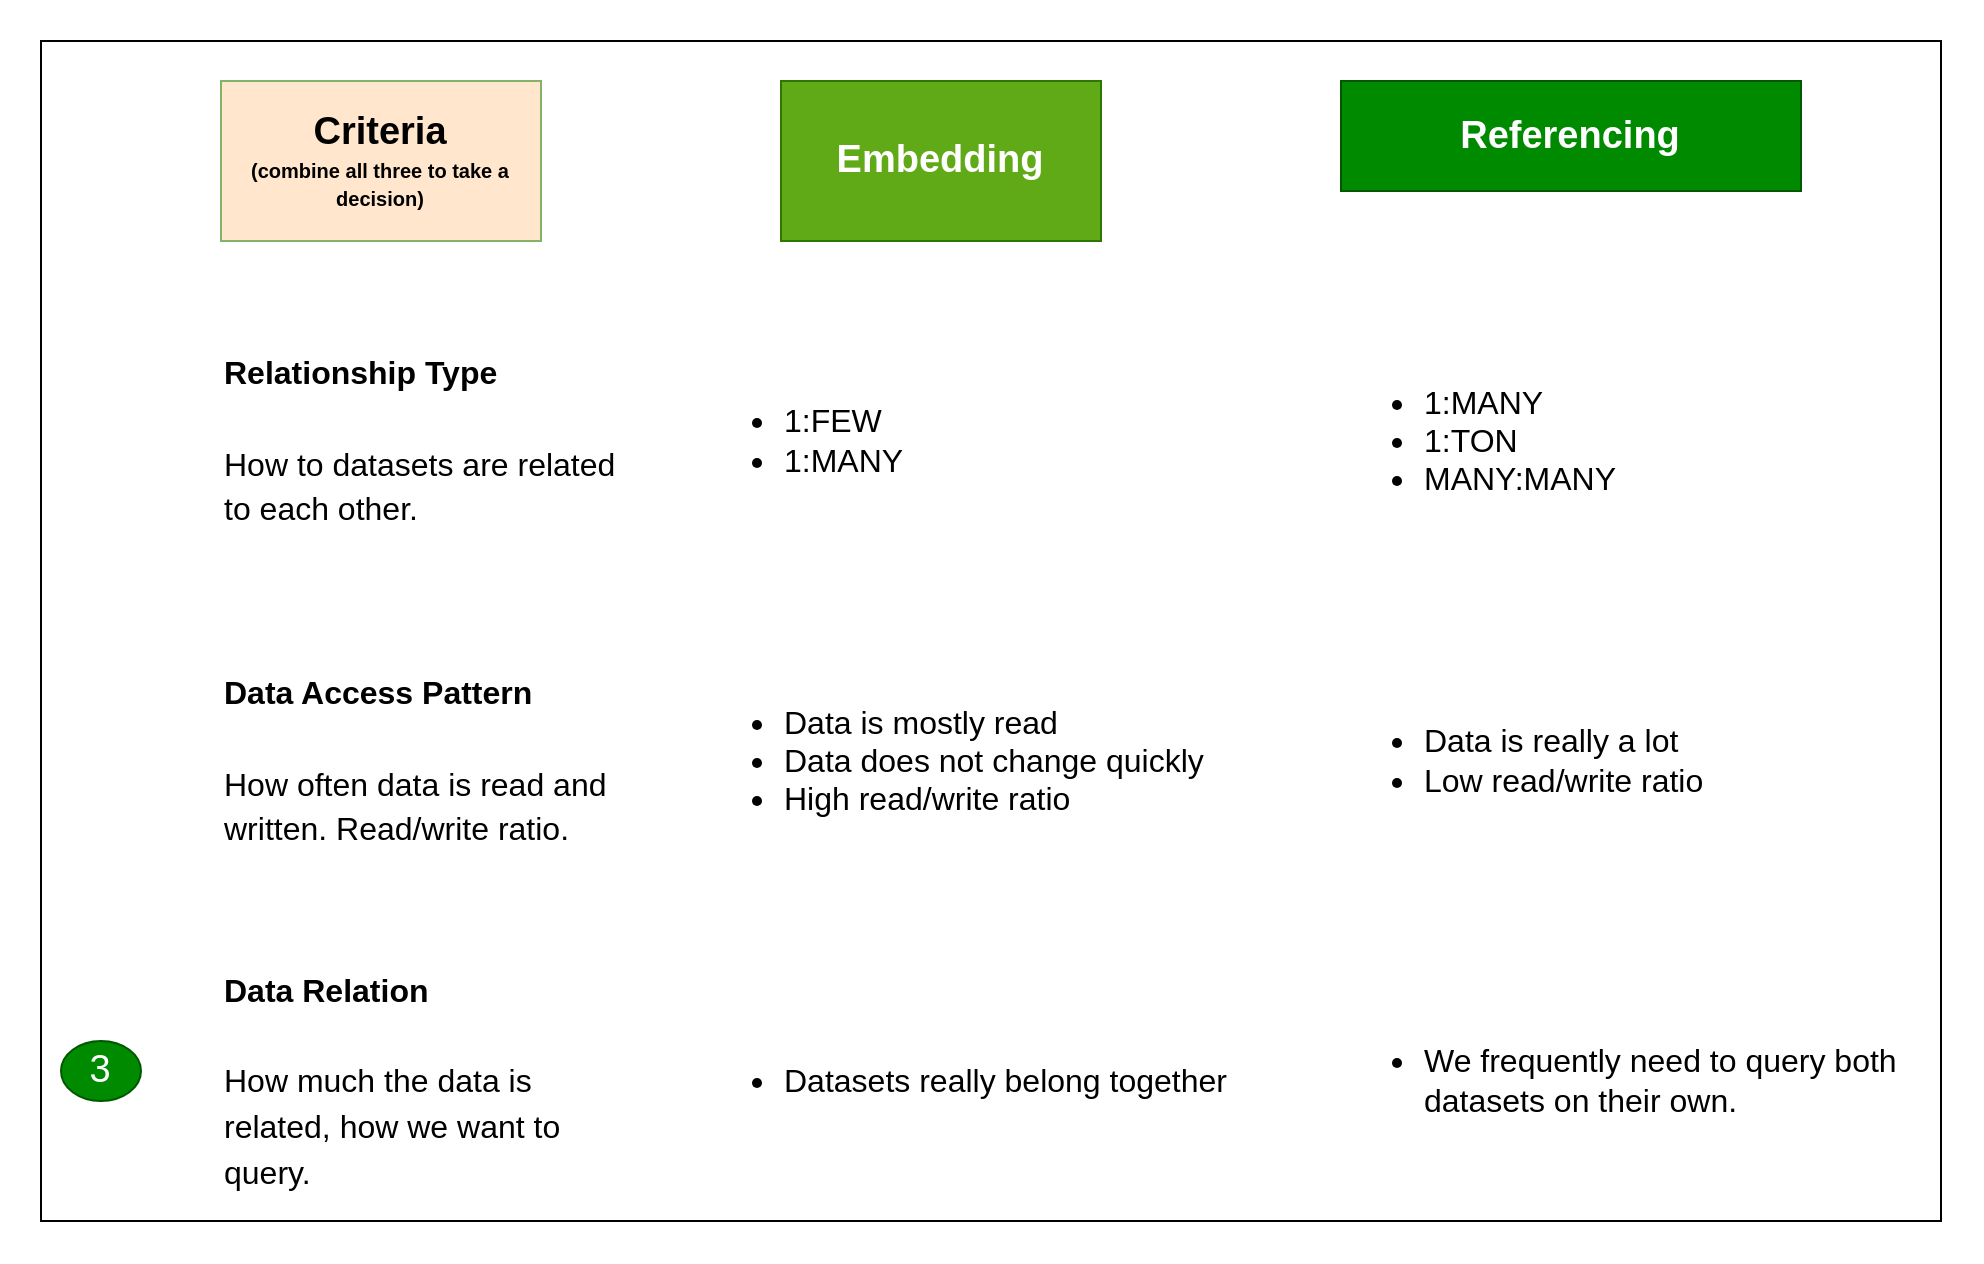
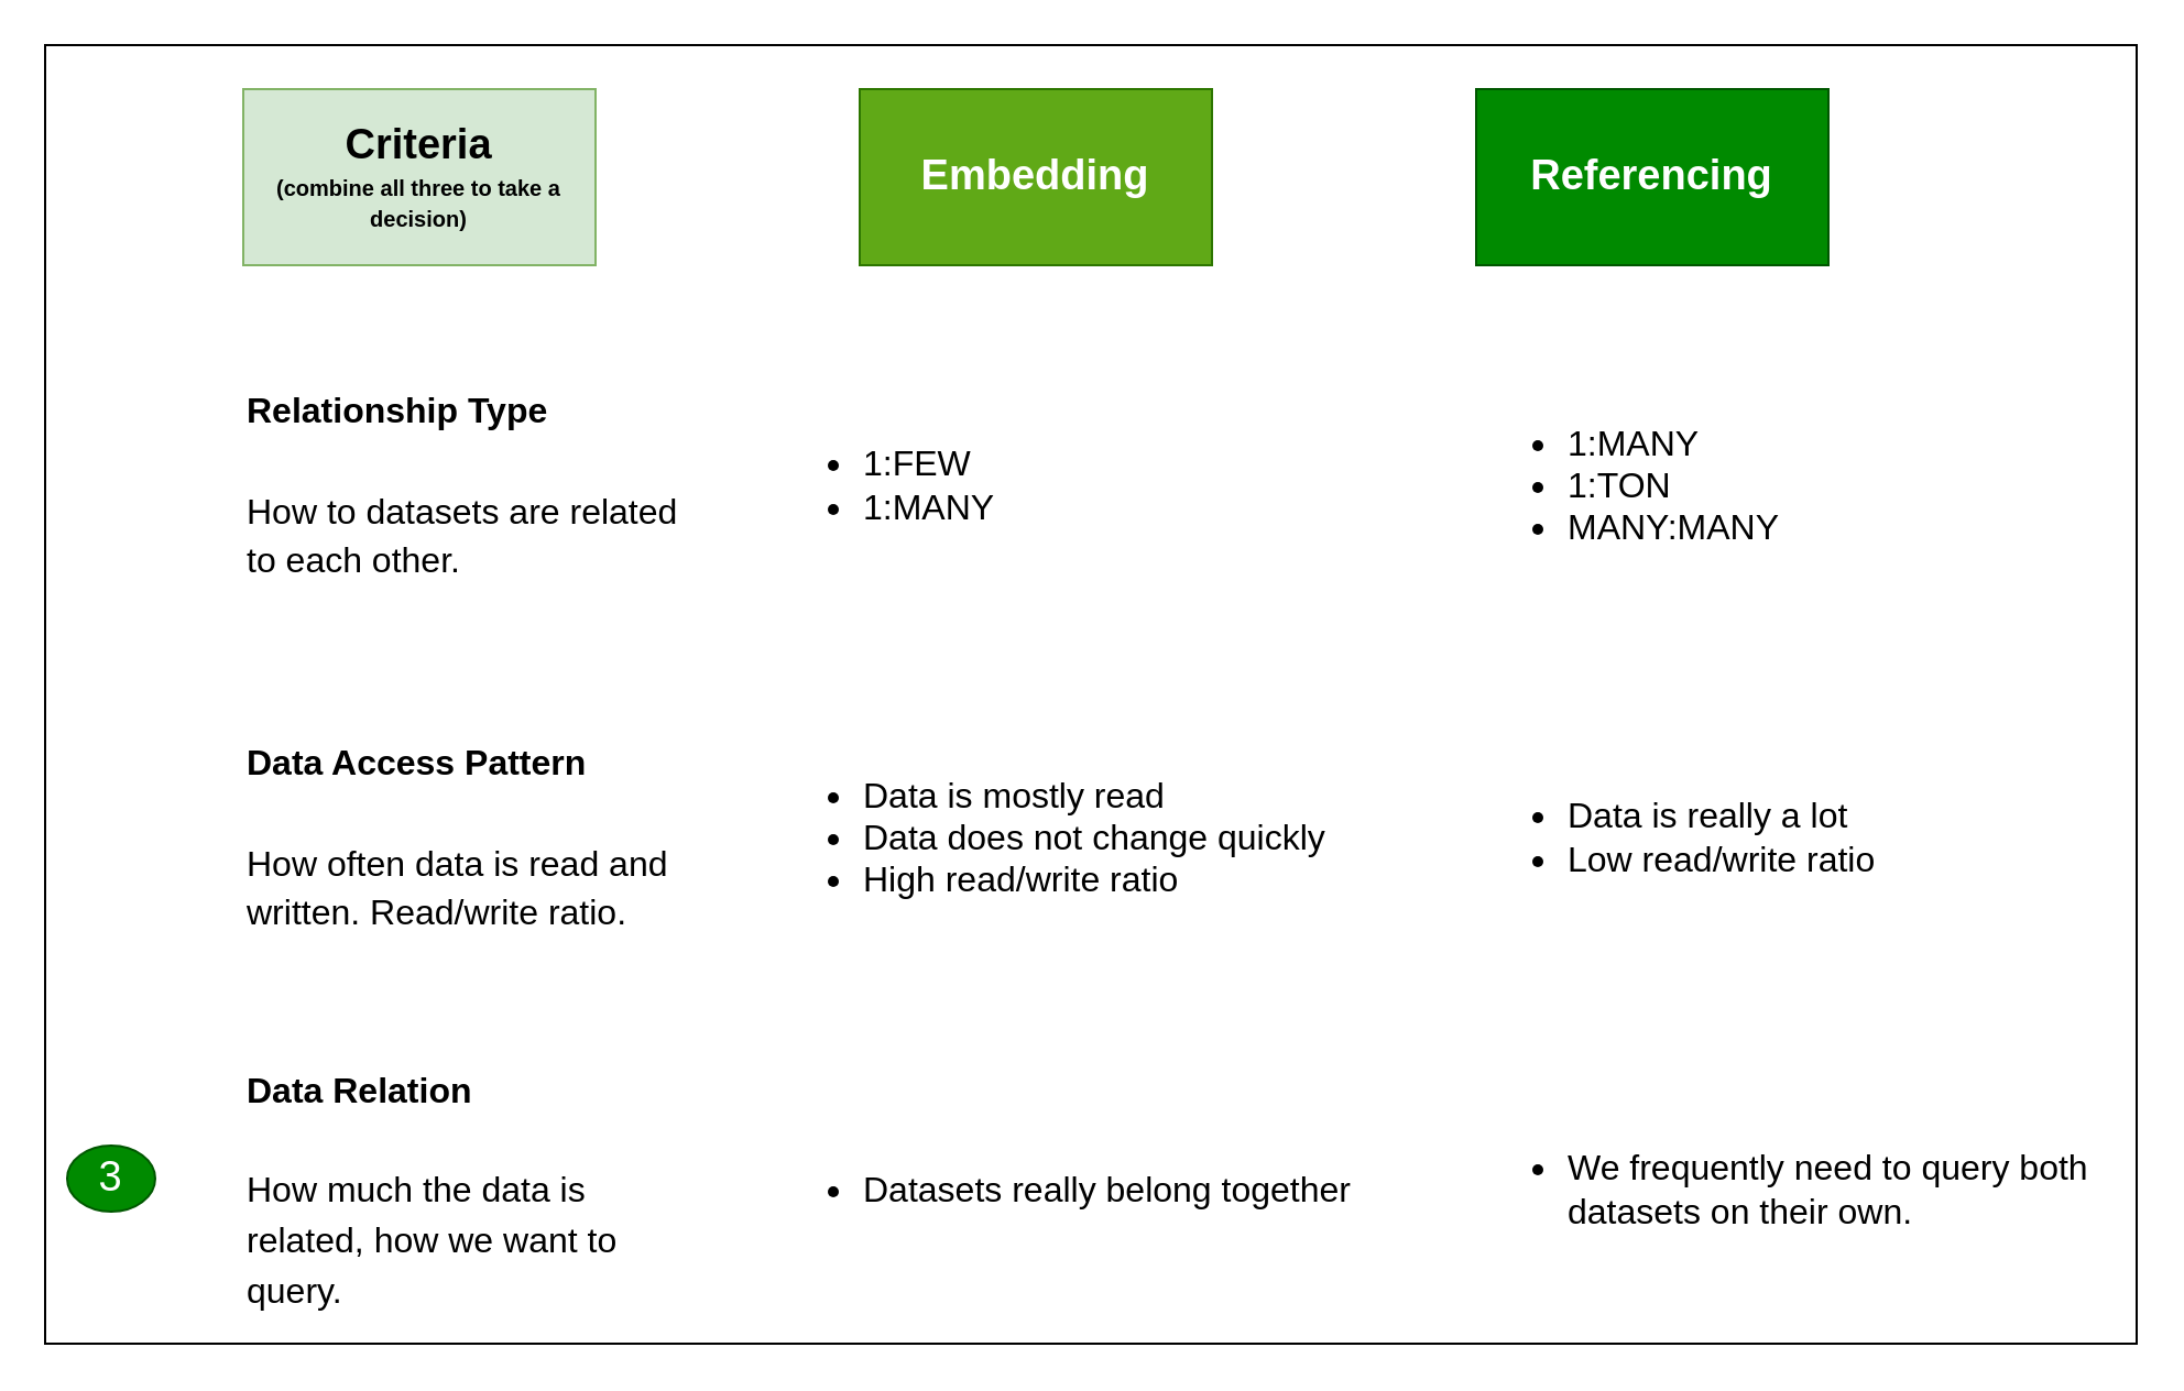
  <mxCell id="0" />
  <mxCell id="1" parent="0" />
  <mxCell id="2" value="" style="rounded=0;whiteSpace=wrap;html=1;labelBackgroundColor=#8F8F8F;fontSize=16;" vertex="1" parent="1"><mxGeometry x="20" y="20" width="950" height="590" as="geometry" /></mxCell>
- <mxCell id="3" value="&lt;font style=&quot;&quot;&gt;&lt;b style=&quot;&quot;&gt;&lt;font style=&quot;font-size: 19px;&quot;&gt;Criteria&lt;/font&gt;&lt;br&gt;&lt;span style=&quot;font-size: 10px;&quot;&gt;(combine all three to take a decision)&lt;/span&gt;&lt;br&gt;&lt;/b&gt;&lt;/font&gt;" style="rounded=0;whiteSpace=wrap;html=1;fillColor=#ffe6cc;strokeColor=#82b366;" vertex="1" parent="1"><mxGeometry x="110" y="40" width="160" height="80" as="geometry" /></mxCell>
+ <mxCell id="3" value="&lt;font style=&quot;&quot;&gt;&lt;b style=&quot;&quot;&gt;&lt;font style=&quot;font-size: 19px;&quot;&gt;Criteria&lt;/font&gt;&lt;br&gt;&lt;span style=&quot;font-size: 10px;&quot;&gt;(combine all three to take a decision)&lt;/span&gt;&lt;br&gt;&lt;/b&gt;&lt;/font&gt;" style="rounded=0;whiteSpace=wrap;html=1;fillColor=#d5e8d4;strokeColor=#82b366;" vertex="1" parent="1"><mxGeometry x="110" y="40" width="160" height="80" as="geometry" /></mxCell>
  <mxCell id="4" value="&lt;font style=&quot;font-size: 19px;&quot;&gt;&lt;b&gt;Embedding&lt;/b&gt;&lt;/font&gt;" style="rounded=0;whiteSpace=wrap;html=1;fillColor=#60a917;fontColor=#ffffff;strokeColor=#2D7600;" vertex="1" parent="1"><mxGeometry x="390" y="40" width="160" height="80" as="geometry" /></mxCell>
- <mxCell id="5" value="&lt;font style=&quot;font-size: 19px;&quot;&gt;&lt;b&gt;Referencing&lt;/b&gt;&lt;/font&gt;" style="rounded=0;whiteSpace=wrap;html=1;fillColor=#008a00;fontColor=#ffffff;strokeColor=#005700;" vertex="1" parent="1"><mxGeometry x="670" y="40" width="230" height="55" as="geometry" /></mxCell>
+ <mxCell id="5" value="&lt;font style=&quot;font-size: 19px;&quot;&gt;&lt;b&gt;Referencing&lt;/b&gt;&lt;/font&gt;" style="rounded=0;whiteSpace=wrap;html=1;fillColor=#008a00;fontColor=#ffffff;strokeColor=#005700;" vertex="1" parent="1"><mxGeometry x="670" y="40" width="160" height="80" as="geometry" /></mxCell>
  <mxCell id="6" value="3" style="ellipse;whiteSpace=wrap;html=1;aspect=fixed;fontSize=19;fillColor=#008a00;fontColor=#ffffff;strokeColor=#005700;" vertex="1" parent="1"><mxGeometry x="30" y="520" width="40" height="30" as="geometry" /></mxCell>
  <mxCell id="7" value="&lt;span style=&quot;font-size: 16px;&quot;&gt;&lt;b&gt;Relationship Type&lt;/b&gt;&lt;br&gt;&lt;br&gt;How to datasets are related to each other.&lt;br&gt;&lt;/span&gt;" style="text;html=1;strokeColor=none;fillColor=none;align=left;verticalAlign=middle;whiteSpace=wrap;rounded=0;fontSize=19;" vertex="1" parent="1"><mxGeometry x="110" y="160" width="200" height="120" as="geometry" /></mxCell>
  <mxCell id="8" value="&lt;span style=&quot;font-size: 16px;&quot;&gt;&lt;b&gt;Data Access Pattern&lt;/b&gt;&lt;br&gt;&lt;br&gt;How often data is read and written. Read/write ratio.&lt;br&gt;&lt;/span&gt;" style="text;html=1;strokeColor=none;fillColor=none;align=left;verticalAlign=middle;whiteSpace=wrap;rounded=0;fontSize=19;" vertex="1" parent="1"><mxGeometry x="110" y="320" width="200" height="120" as="geometry" /></mxCell>
  <mxCell id="9" value="&lt;span style=&quot;font-size: 16px;&quot;&gt;&lt;b&gt;Data Relation&lt;/b&gt;&lt;br&gt;&lt;br&gt;How much the data is related, how we want to query.&lt;br&gt;&lt;/span&gt;" style="text;html=1;strokeColor=none;fillColor=none;align=left;verticalAlign=middle;whiteSpace=wrap;rounded=0;fontSize=19;" vertex="1" parent="1"><mxGeometry x="110" y="480" width="200" height="120" as="geometry" /></mxCell>
  <mxCell id="10" value="&lt;blockquote style=&quot;margin: 0 0 0 40px; border: none; padding: 0px;&quot;&gt;&lt;/blockquote&gt;&lt;ul&gt;&lt;li&gt;&lt;span style=&quot;background-color: initial;&quot;&gt;1:FEW&lt;/span&gt;&lt;/li&gt;&lt;li&gt;&lt;span style=&quot;background-color: initial;&quot;&gt;1:MANY&lt;/span&gt;&lt;/li&gt;&lt;/ul&gt;" style="text;html=1;strokeColor=none;fillColor=none;align=left;verticalAlign=middle;whiteSpace=wrap;rounded=0;fontSize=16;" vertex="1" parent="1"><mxGeometry x="350" y="160" width="160" height="120" as="geometry" /></mxCell>
  <mxCell id="11" value="&lt;ul&gt;&lt;li&gt;1:MANY&lt;/li&gt;&lt;li&gt;1:TON&lt;/li&gt;&lt;li&gt;MANY:MANY&lt;/li&gt;&lt;/ul&gt;" style="text;html=1;strokeColor=none;fillColor=none;align=left;verticalAlign=middle;whiteSpace=wrap;rounded=0;fontSize=16;" vertex="1" parent="1"><mxGeometry x="670" y="160" width="160" height="120" as="geometry" /></mxCell>
  <mxCell id="12" value="&lt;ul&gt;&lt;li&gt;Data is mostly read&lt;/li&gt;&lt;li&gt;Data does not change quickly&lt;/li&gt;&lt;li&gt;High read/write ratio&lt;/li&gt;&lt;/ul&gt;" style="text;html=1;strokeColor=none;fillColor=none;align=left;verticalAlign=middle;whiteSpace=wrap;rounded=0;fontSize=16;" vertex="1" parent="1"><mxGeometry x="350" y="320" width="280" height="120" as="geometry" /></mxCell>
  <mxCell id="13" value="&lt;ul&gt;&lt;li&gt;Datasets really belong together&lt;/li&gt;&lt;/ul&gt;" style="text;html=1;strokeColor=none;fillColor=none;align=left;verticalAlign=middle;whiteSpace=wrap;rounded=0;fontSize=16;" vertex="1" parent="1"><mxGeometry x="350" y="480" width="280" height="120" as="geometry" /></mxCell>
  <mxCell id="14" value="&lt;ul&gt;&lt;li&gt;Data is really a lot&lt;/li&gt;&lt;li&gt;Low read/write ratio&lt;/li&gt;&lt;/ul&gt;" style="text;html=1;strokeColor=none;fillColor=none;align=left;verticalAlign=middle;whiteSpace=wrap;rounded=0;fontSize=16;" vertex="1" parent="1"><mxGeometry x="670" y="320" width="280" height="120" as="geometry" /></mxCell>
  <mxCell id="15" value="&lt;ul&gt;&lt;li&gt;We frequently need to query both datasets on their own.&lt;/li&gt;&lt;/ul&gt;" style="text;html=1;strokeColor=none;fillColor=none;align=left;verticalAlign=middle;whiteSpace=wrap;rounded=0;fontSize=16;" vertex="1" parent="1"><mxGeometry x="670" y="480" width="280" height="120" as="geometry" /></mxCell>
